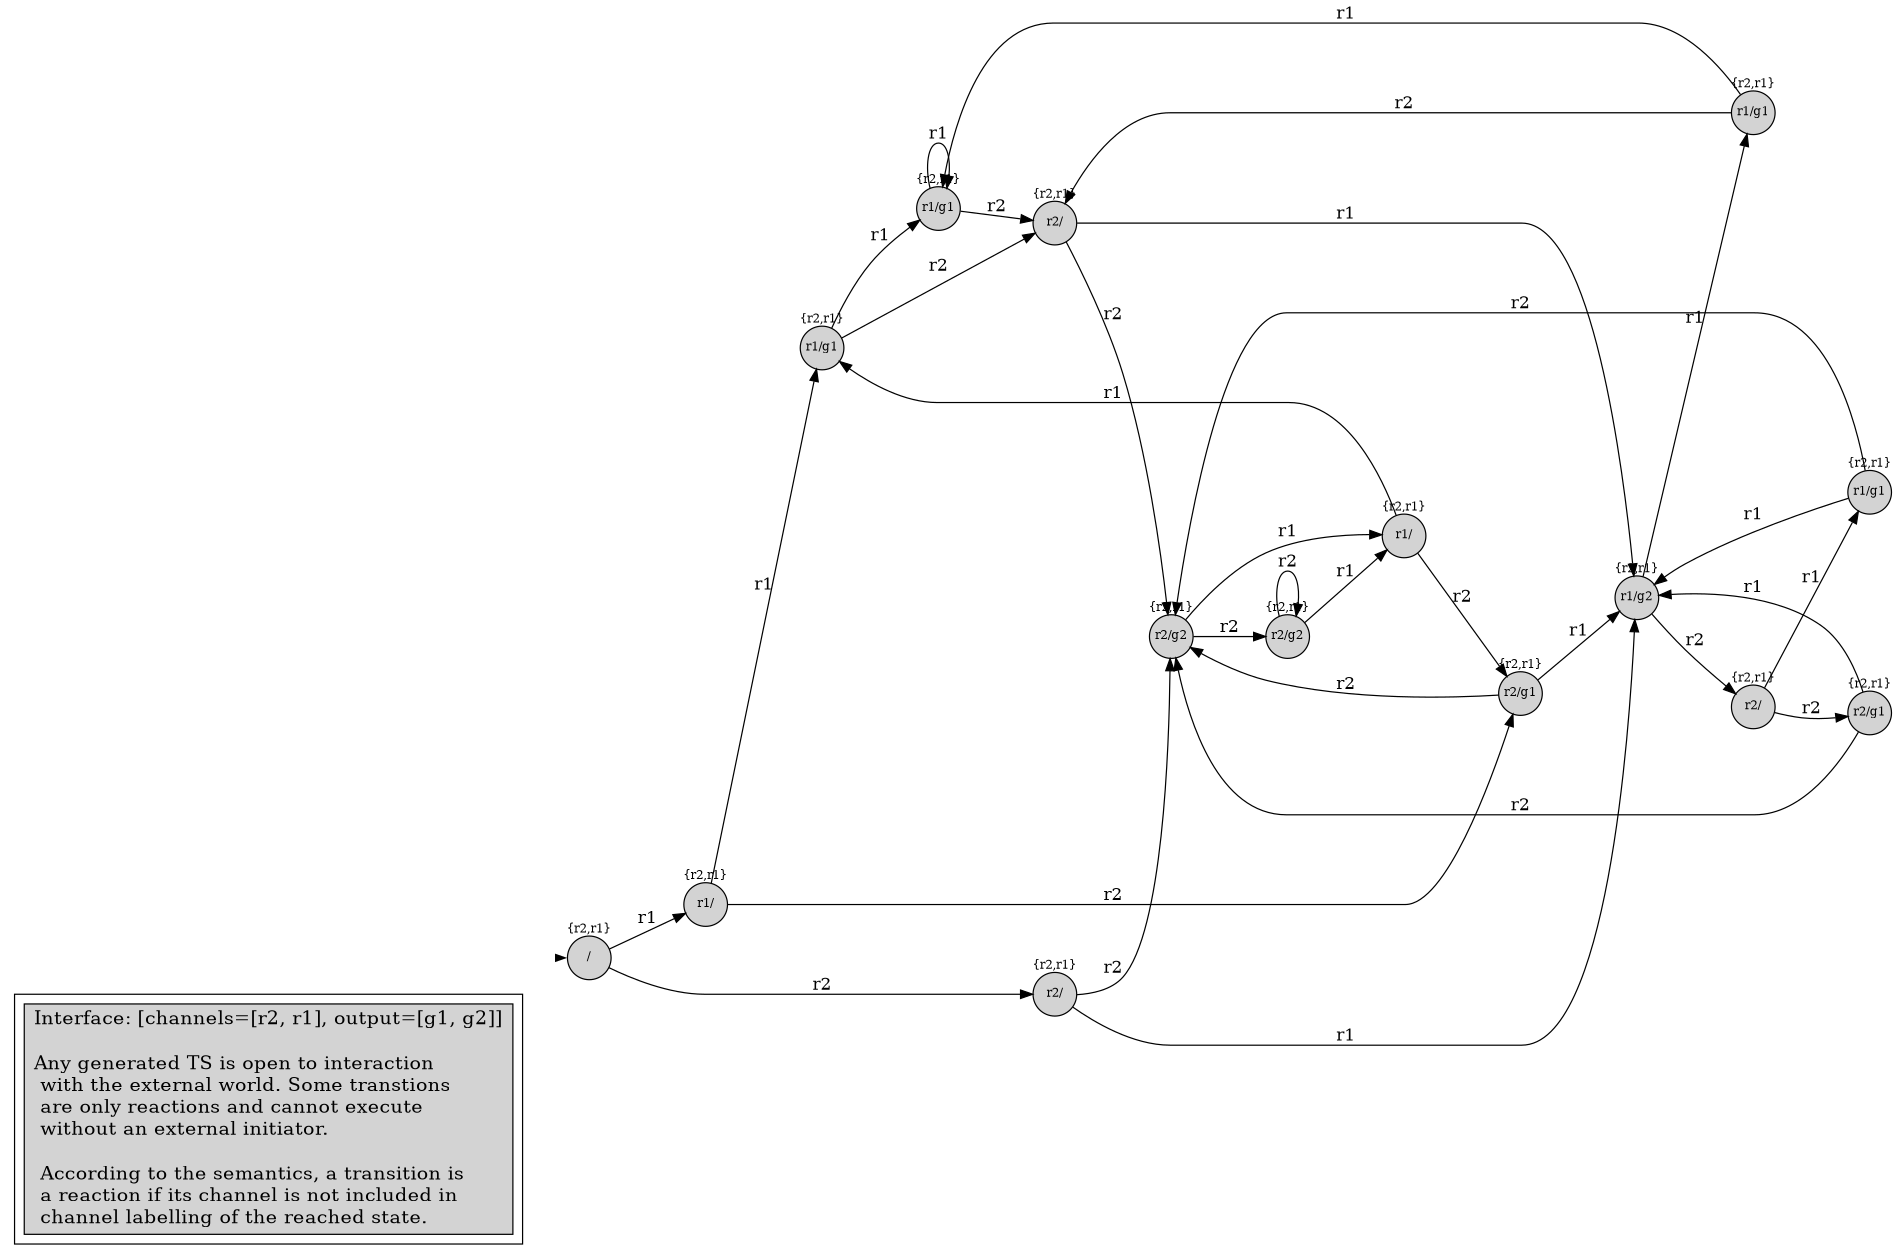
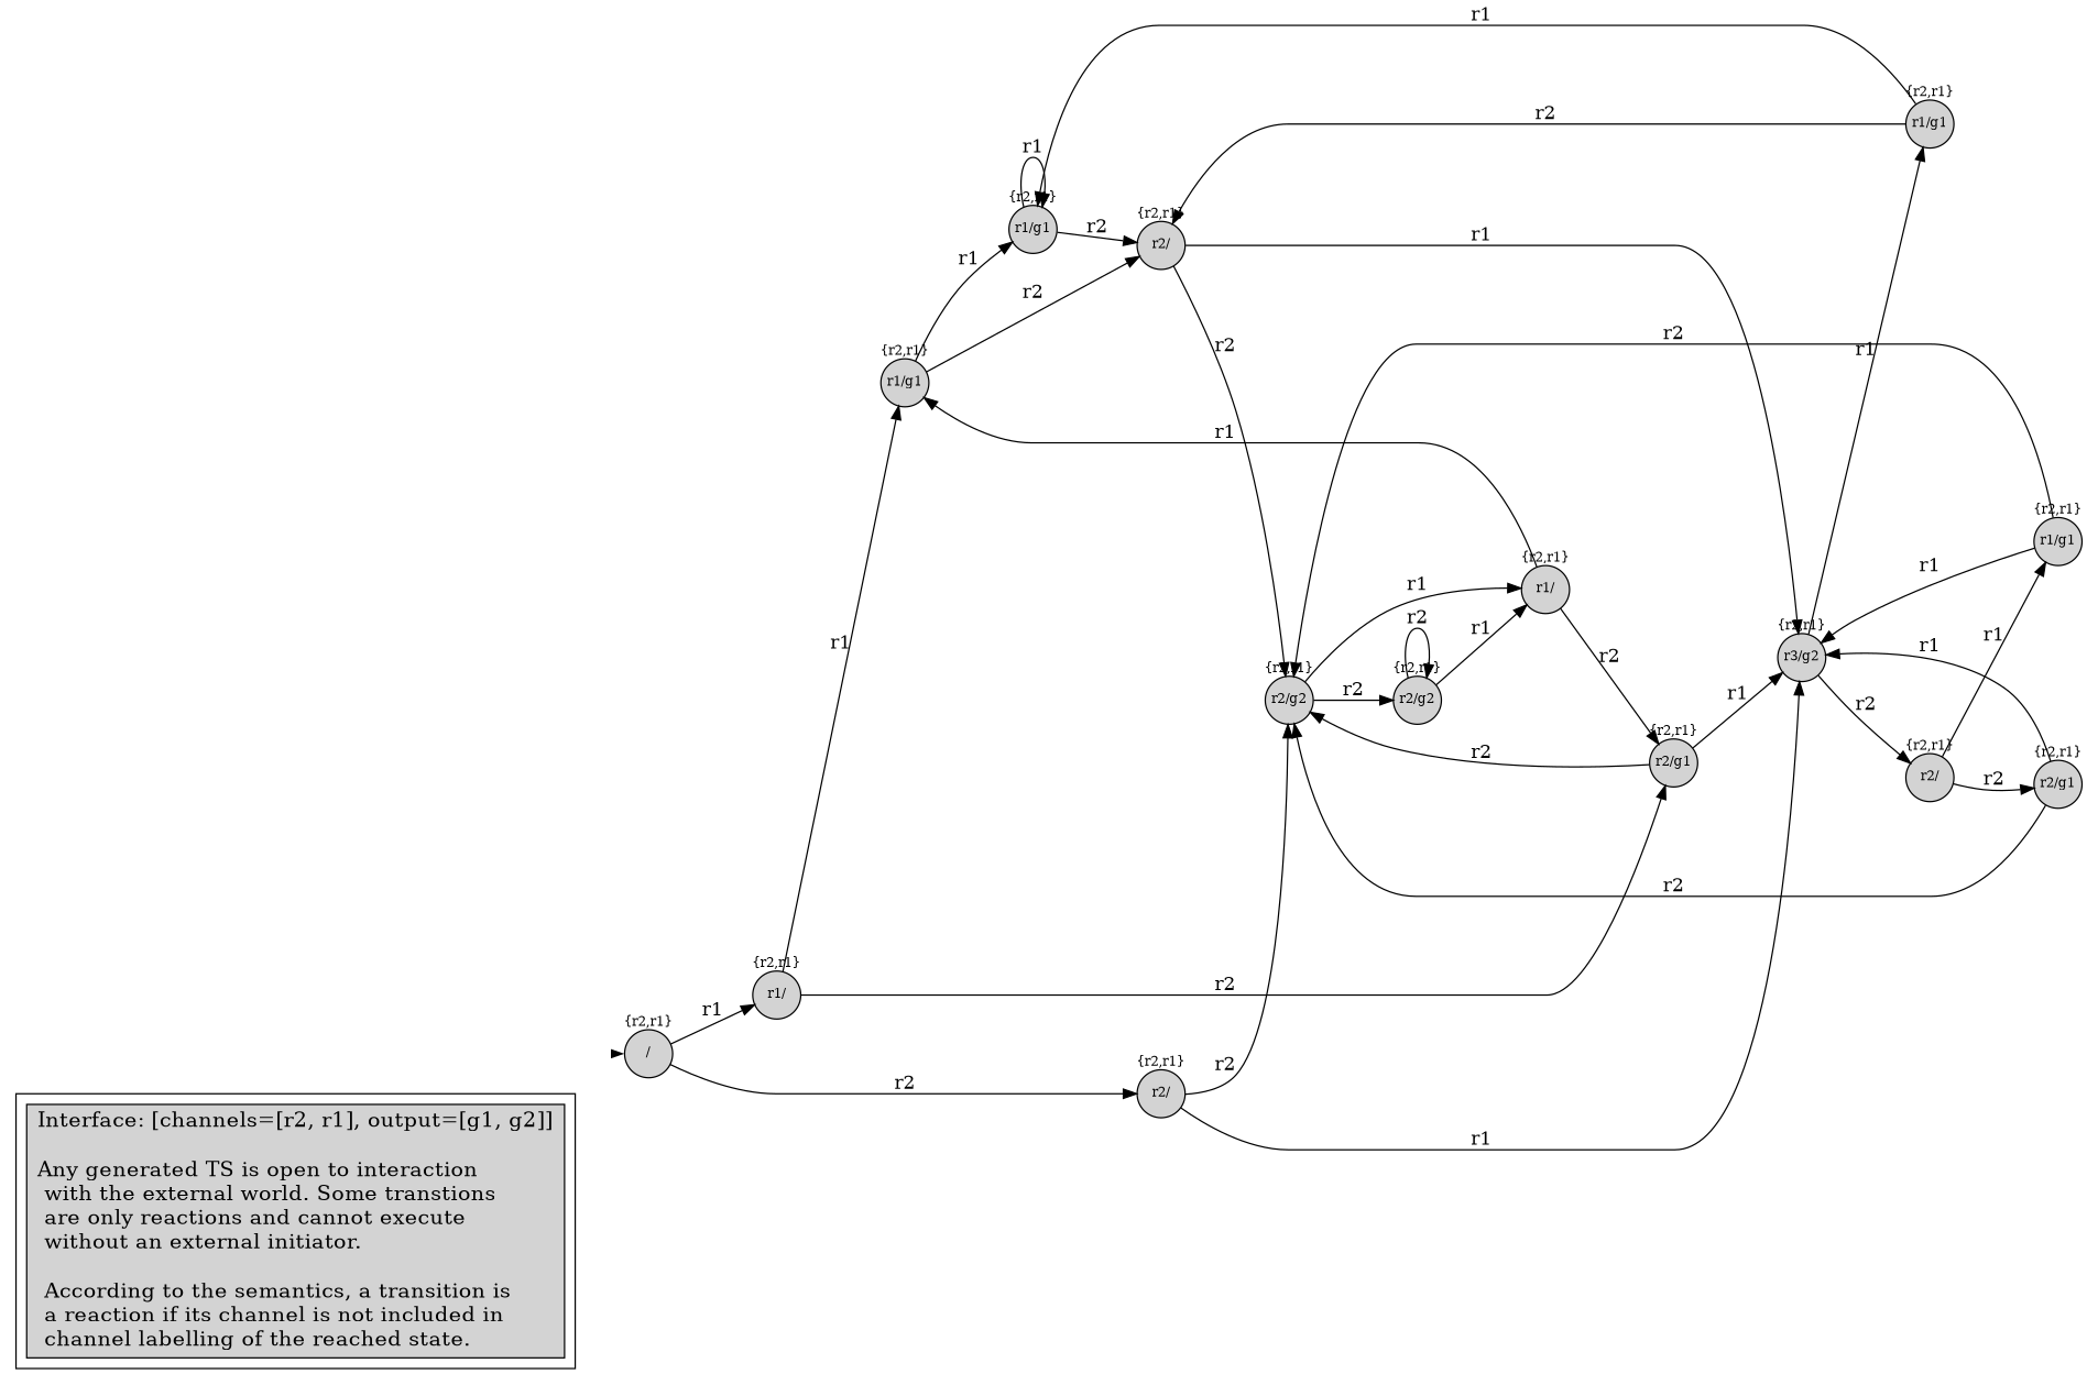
  digraph {
    nodesep=0.5
    rankdir=LR
    ranksep=.6
    node [fontsize=10 shape=circle style=filled fixedsize=true]
    n1 [fontsize=16 label="Interface: [channels=[r2, r1], output=[g1, g2]]\n\nAny generated TS is open to interaction\l with the external world. Some transtions\l are only reactions and cannot execute\l without an external initiator.\l\l According to the semantics, a transition is\l a reaction if its channel is not included in\l channel labelling of the reached state.\l" shape=box fixedsize=""]
    init [shape=point style=invis]
    n3 [label="{r2,r1}\n\n/\n\n\n"]
    n4 [label="{r2,r1}\n\nr1/\n\n\n"]
    n5 [label="{r2,r1}\n\nr1/g1\n\n\n"]
    n6 [label="{r2,r1}\n\nr2/g1\n\n\n"]
    n7 [label="{r2,r1}\n\nr1/g1\n\n\n"]
    n8 [label="{r2,r1}\n\nr2/\n\n\n"]
    n9 [label="{r2,r1}\n\nr1/\n\n\n"]
    n10 [label="{r2,r1}\n\nr1/g1\n\n\n"]
    n11 [label="{r2,r1}\n\nr2/g2\n\n\n"]
-   n12 [label="{r2,r1}\n\nr1/g2\n\n\n"]
+   n12 [label="{r2,r1}\n\nr3/g2\n\n\n"]
    n13 [label="{r2,r1}\n\nr2/\n\n\n"]
    n14 [label="{r2,r1}\n\nr2/g2\n\n\n"]
    n15 [label="{r2,r1}\n\nr2/\n\n\n"]
    n16 [label="{r2,r1}\n\nr1/g1\n\n\n"]
    n17 [label="{r2,r1}\n\nr2/g1\n\n\n"]
    subgraph cluster_1 {
      n1
    }
    init -> n3 [penwidth=0]
    n3 -> n4 [label=r1]
    n3 -> n13 [label=r2]
    n4 -> n5 [label=r1]
    n4 -> n6 [label=r2]
    n5 -> n7 [label=r1]
    n5 -> n8 [label=r2]
    n6 -> n11 [label=r2]
    n6 -> n12 [label=r1]
    n7 -> n7 [label=r1]
    n7 -> n8 [label=r2]
    n8 -> n11 [label=r2]
    n8 -> n12 [label=r1]
    n9 -> n5 [label=r1]
    n9 -> n6 [label=r2]
    n10 -> n7 [label=r1]
    n10 -> n8 [label=r2]
    n11 -> n9 [label=r1]
    n11 -> n14 [label=r2]
    n12 -> n10 [label=r1]
    n12 -> n15 [label=r2]
    n13 -> n11 [label=r2]
    n13 -> n12 [label=r1]
    n14 -> n9 [label=r1]
    n14 -> n14 [label=r2]
    n15 -> n16 [label=r1]
    n15 -> n17 [label=r2]
    n16 -> n11 [label=r2]
    n16 -> n12 [label=r1]
    n17 -> n11 [label=r2]
    n17 -> n12 [label=r1]
  }
